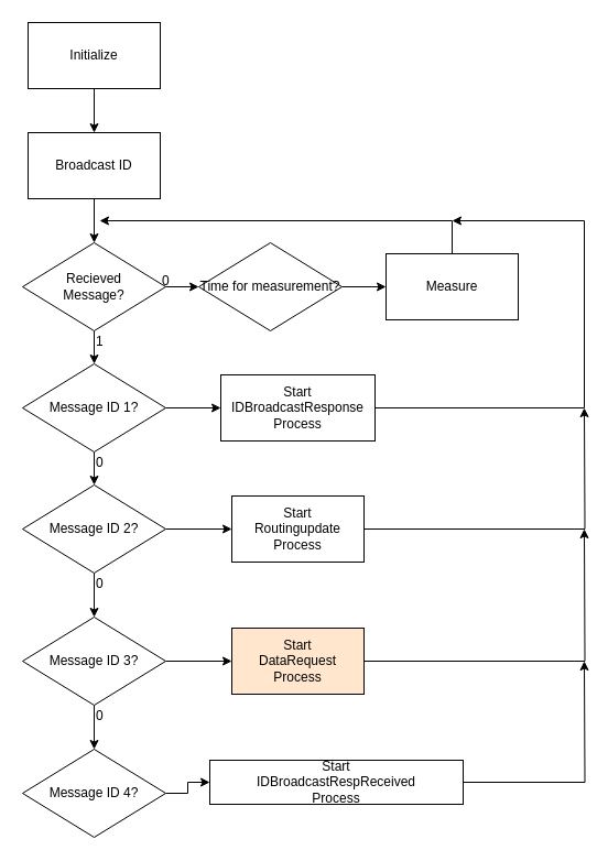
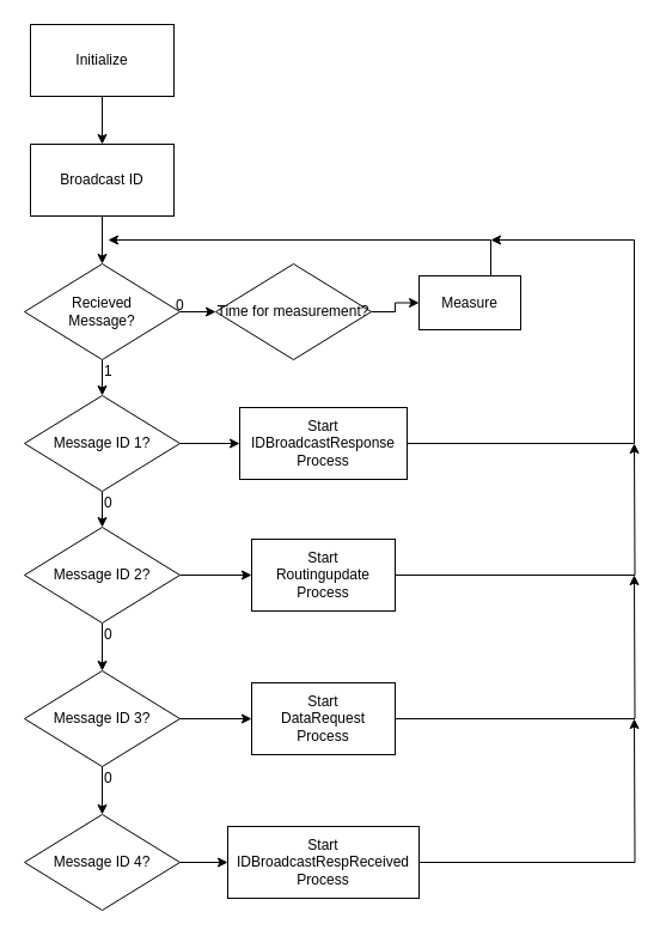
  <mxCell id="0" />
  <mxCell id="1" parent="0" />
  <mxCell id="2" value="" style="edgeStyle=orthogonalEdgeStyle;rounded=0;orthogonalLoop=1;jettySize=auto;html=1;" edge="1" parent="1" source="3" target="5"><mxGeometry relative="1" as="geometry" /></mxCell>
  <mxCell id="3" value="Initialize" style="rounded=0;whiteSpace=wrap;html=1;" vertex="1" parent="1"><mxGeometry x="25" y="20" width="120" height="60" as="geometry" /></mxCell>
  <mxCell id="4" value="" style="edgeStyle=orthogonalEdgeStyle;rounded=0;orthogonalLoop=1;jettySize=auto;html=1;" edge="1" parent="1" source="5" target="8"><mxGeometry relative="1" as="geometry" /></mxCell>
  <mxCell id="5" value="Broadcast ID" style="rounded=0;whiteSpace=wrap;html=1;" vertex="1" parent="1"><mxGeometry x="25" y="120" width="120" height="60" as="geometry" /></mxCell>
  <mxCell id="6" value="" style="edgeStyle=orthogonalEdgeStyle;rounded=0;orthogonalLoop=1;jettySize=auto;html=1;" edge="1" parent="1" source="8" target="13"><mxGeometry relative="1" as="geometry" /></mxCell>
  <mxCell id="7" value="" style="edgeStyle=orthogonalEdgeStyle;rounded=0;orthogonalLoop=1;jettySize=auto;html=1;" edge="1" parent="1" source="8" target="10"><mxGeometry relative="1" as="geometry" /></mxCell>
  <mxCell id="8" value="&lt;div&gt;Recieved&lt;/div&gt;&lt;div&gt;Message?&lt;br&gt;&lt;/div&gt;" style="rhombus;whiteSpace=wrap;html=1;" vertex="1" parent="1"><mxGeometry x="20" y="220" width="130" height="80" as="geometry" /></mxCell>
  <mxCell id="9" style="edgeStyle=orthogonalEdgeStyle;rounded=0;orthogonalLoop=1;jettySize=auto;html=1;exitX=1;exitY=0.5;exitDx=0;exitDy=0;entryX=0;entryY=0.5;entryDx=0;entryDy=0;" edge="1" parent="1" source="10" target="30"><mxGeometry relative="1" as="geometry" /></mxCell>
  <mxCell id="10" value="&lt;div&gt;Time for measurement?&lt;br&gt;&lt;/div&gt;" style="rhombus;whiteSpace=wrap;html=1;" vertex="1" parent="1"><mxGeometry x="180" y="220" width="130" height="80" as="geometry" /></mxCell>
  <mxCell id="11" value="" style="edgeStyle=orthogonalEdgeStyle;rounded=0;orthogonalLoop=1;jettySize=auto;html=1;" edge="1" parent="1" source="13" target="16"><mxGeometry relative="1" as="geometry" /></mxCell>
  <mxCell id="12" value="" style="edgeStyle=orthogonalEdgeStyle;rounded=0;orthogonalLoop=1;jettySize=auto;html=1;" edge="1" parent="1" source="13" target="23"><mxGeometry relative="1" as="geometry" /></mxCell>
  <mxCell id="13" value="Message ID 1?" style="rhombus;whiteSpace=wrap;html=1;" vertex="1" parent="1"><mxGeometry x="20" y="330" width="130" height="80" as="geometry" /></mxCell>
  <mxCell id="14" value="" style="edgeStyle=orthogonalEdgeStyle;rounded=0;orthogonalLoop=1;jettySize=auto;html=1;" edge="1" parent="1" source="16" target="19"><mxGeometry relative="1" as="geometry" /></mxCell>
  <mxCell id="15" value="" style="edgeStyle=orthogonalEdgeStyle;rounded=0;orthogonalLoop=1;jettySize=auto;html=1;" edge="1" parent="1" source="16" target="32"><mxGeometry relative="1" as="geometry" /></mxCell>
  <mxCell id="16" value="Message ID 2?" style="rhombus;whiteSpace=wrap;html=1;" vertex="1" parent="1"><mxGeometry x="20" y="440" width="130" height="80" as="geometry" /></mxCell>
  <mxCell id="17" value="" style="edgeStyle=orthogonalEdgeStyle;rounded=0;orthogonalLoop=1;jettySize=auto;html=1;" edge="1" parent="1" source="19" target="21"><mxGeometry relative="1" as="geometry" /></mxCell>
  <mxCell id="18" value="" style="edgeStyle=orthogonalEdgeStyle;rounded=0;orthogonalLoop=1;jettySize=auto;html=1;" edge="1" parent="1" source="19" target="34"><mxGeometry relative="1" as="geometry" /></mxCell>
  <mxCell id="19" value="Message ID 3?" style="rhombus;whiteSpace=wrap;html=1;" vertex="1" parent="1"><mxGeometry x="20" y="560" width="130" height="80" as="geometry" /></mxCell>
  <mxCell id="20" value="" style="edgeStyle=orthogonalEdgeStyle;rounded=0;orthogonalLoop=1;jettySize=auto;html=1;" edge="1" parent="1" source="21" target="36"><mxGeometry relative="1" as="geometry" /></mxCell>
  <mxCell id="21" value="Message ID 4?" style="rhombus;whiteSpace=wrap;html=1;" vertex="1" parent="1"><mxGeometry x="20" y="680" width="130" height="80" as="geometry" /></mxCell>
  <mxCell id="22" style="edgeStyle=orthogonalEdgeStyle;rounded=0;orthogonalLoop=1;jettySize=auto;html=1;exitX=1;exitY=0.5;exitDx=0;exitDy=0;endArrow=classic;endFill=1;" edge="1" parent="1" source="23"><mxGeometry relative="1" as="geometry"><mxPoint x="410" y="200" as="targetPoint" /><Array as="points"><mxPoint x="530" y="370" /><mxPoint x="530" y="200" /></Array></mxGeometry></mxCell>
  <mxCell id="23" value="&lt;div&gt;Start&lt;/div&gt;&lt;div&gt;IDBroadcastResponse&lt;/div&gt;&lt;div&gt;Process&lt;br&gt;&lt;/div&gt;" style="rounded=0;whiteSpace=wrap;html=1;" vertex="1" parent="1"><mxGeometry x="200" y="340" width="140" height="60" as="geometry" /></mxCell>
  <mxCell id="24" value="1" style="text;html=1;resizable=0;points=[];autosize=1;align=left;verticalAlign=top;spacingTop=-4;" vertex="1" parent="1"><mxGeometry x="85" y="300" width="20" height="20" as="geometry" /></mxCell>
  <mxCell id="25" value="0" style="text;html=1;resizable=0;points=[];autosize=1;align=left;verticalAlign=top;spacingTop=-4;" vertex="1" parent="1"><mxGeometry x="145" y="245" width="20" height="20" as="geometry" /></mxCell>
  <mxCell id="26" value="0" style="text;html=1;resizable=0;points=[];autosize=1;align=left;verticalAlign=top;spacingTop=-4;" vertex="1" parent="1"><mxGeometry x="85" y="410" width="20" height="20" as="geometry" /></mxCell>
  <mxCell id="27" value="0" style="text;html=1;resizable=0;points=[];autosize=1;align=left;verticalAlign=top;spacingTop=-4;" vertex="1" parent="1"><mxGeometry x="85" y="520" width="20" height="20" as="geometry" /></mxCell>
  <mxCell id="28" value="0" style="text;html=1;resizable=0;points=[];autosize=1;align=left;verticalAlign=top;spacingTop=-4;" vertex="1" parent="1"><mxGeometry x="85" y="640" width="20" height="20" as="geometry" /></mxCell>
  <mxCell id="29" style="edgeStyle=orthogonalEdgeStyle;rounded=0;orthogonalLoop=1;jettySize=auto;html=1;exitX=0.5;exitY=0;exitDx=0;exitDy=0;" edge="1" parent="1" source="30"><mxGeometry relative="1" as="geometry"><mxPoint x="90" y="200" as="targetPoint" /><Array as="points"><mxPoint x="410" y="200" /></Array></mxGeometry></mxCell>
- <mxCell id="30" value="Measure" style="rounded=0;whiteSpace=wrap;html=1;" vertex="1" parent="1"><mxGeometry x="350" y="230" width="120" height="60" as="geometry" /></mxCell>
+ <mxCell id="30" value="Measure" style="rounded=0;whiteSpace=wrap;html=1;" vertex="1" parent="1"><mxGeometry x="350" y="230" width="85" height="45" as="geometry" /></mxCell>
  <mxCell id="31" style="edgeStyle=orthogonalEdgeStyle;rounded=0;orthogonalLoop=1;jettySize=auto;html=1;exitX=1;exitY=0.5;exitDx=0;exitDy=0;endArrow=classic;endFill=1;" edge="1" parent="1" source="32"><mxGeometry relative="1" as="geometry"><mxPoint x="530" y="370" as="targetPoint" /></mxGeometry></mxCell>
  <mxCell id="32" value="&lt;div&gt;Start&lt;/div&gt;&lt;div&gt;Routingupdate&lt;/div&gt;&lt;div&gt;Process&lt;br&gt;&lt;/div&gt;" style="rounded=0;whiteSpace=wrap;html=1;" vertex="1" parent="1"><mxGeometry x="210" y="450" width="120" height="60" as="geometry" /></mxCell>
  <mxCell id="33" style="edgeStyle=orthogonalEdgeStyle;rounded=0;orthogonalLoop=1;jettySize=auto;html=1;exitX=1;exitY=0.5;exitDx=0;exitDy=0;endArrow=classic;endFill=1;" edge="1" parent="1" source="34"><mxGeometry relative="1" as="geometry"><mxPoint x="530" y="480" as="targetPoint" /></mxGeometry></mxCell>
- <mxCell id="34" value="&lt;div&gt;Start&lt;/div&gt;&lt;div&gt;DataRequest&lt;/div&gt;&lt;div&gt;Process&lt;br&gt;&lt;/div&gt;" style="rounded=0;whiteSpace=wrap;html=1;fillColor=#ffe6cc;" vertex="1" parent="1"><mxGeometry x="210" y="570" width="120" height="60" as="geometry" /></mxCell>
+ <mxCell id="34" value="&lt;div&gt;Start&lt;/div&gt;&lt;div&gt;DataRequest&lt;/div&gt;&lt;div&gt;Process&lt;br&gt;&lt;/div&gt;" style="rounded=0;whiteSpace=wrap;html=1;" vertex="1" parent="1"><mxGeometry x="210" y="570" width="120" height="60" as="geometry" /></mxCell>
  <mxCell id="35" style="edgeStyle=orthogonalEdgeStyle;rounded=0;orthogonalLoop=1;jettySize=auto;html=1;exitX=1;exitY=0.5;exitDx=0;exitDy=0;endArrow=classic;endFill=1;" edge="1" parent="1" source="36"><mxGeometry relative="1" as="geometry"><mxPoint x="530" y="600" as="targetPoint" /></mxGeometry></mxCell>
- <mxCell id="36" value="&lt;div&gt;Start&lt;/div&gt;&lt;div&gt;IDBroadcastRespReceived&lt;/div&gt;&lt;div&gt;Process&lt;br&gt;&lt;/div&gt;" style="rounded=0;whiteSpace=wrap;html=1;" vertex="1" parent="1"><mxGeometry x="190" y="690" width="230" height="40" as="geometry" /></mxCell>
+ <mxCell id="36" value="&lt;div&gt;Start&lt;/div&gt;&lt;div&gt;IDBroadcastRespReceived&lt;/div&gt;&lt;div&gt;Process&lt;br&gt;&lt;/div&gt;" style="rounded=0;whiteSpace=wrap;html=1;" vertex="1" parent="1"><mxGeometry x="190" y="690" width="160" height="60" as="geometry" /></mxCell>
